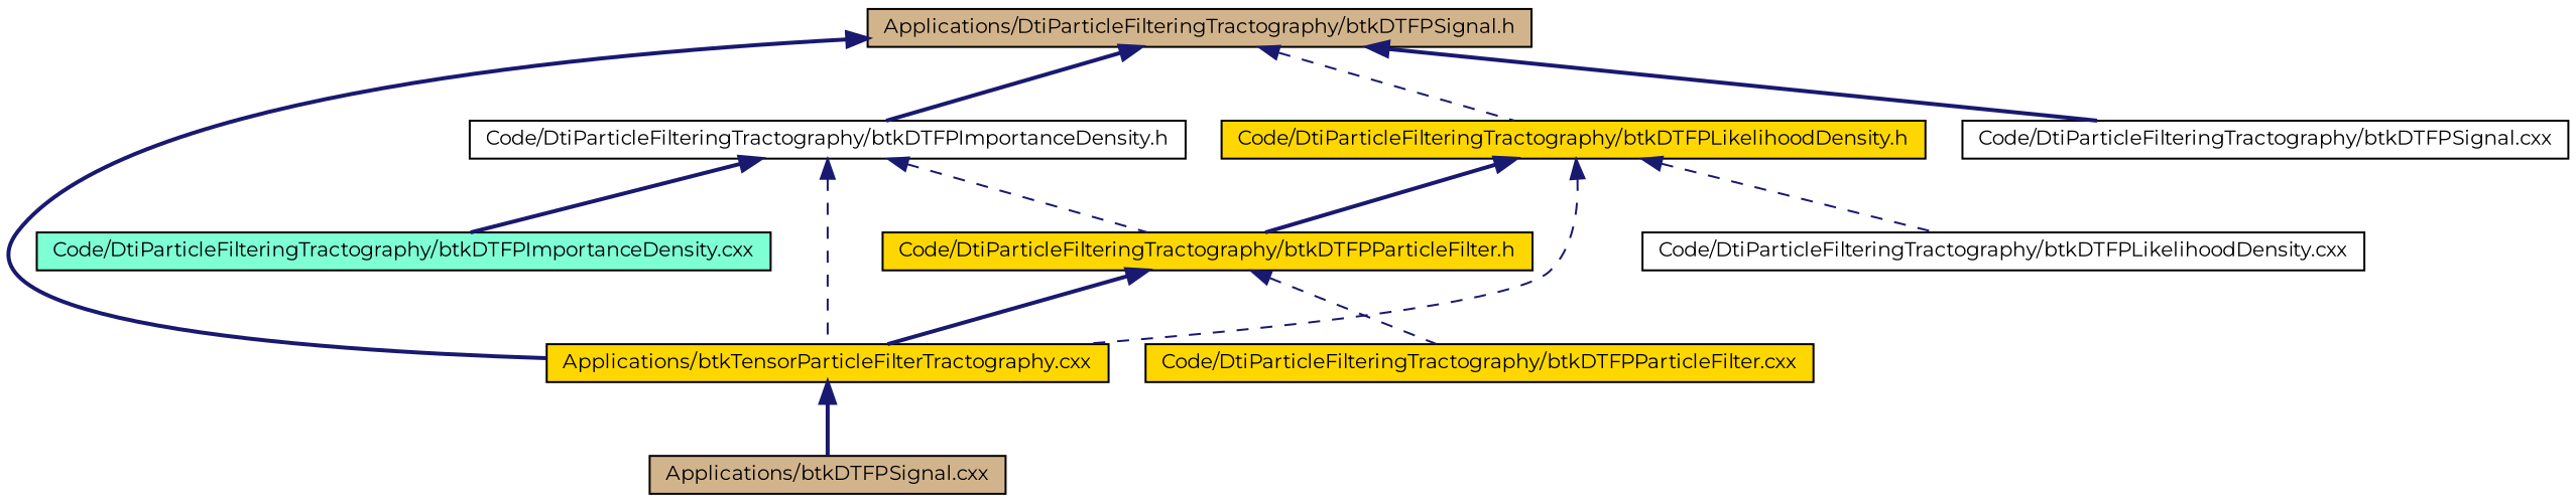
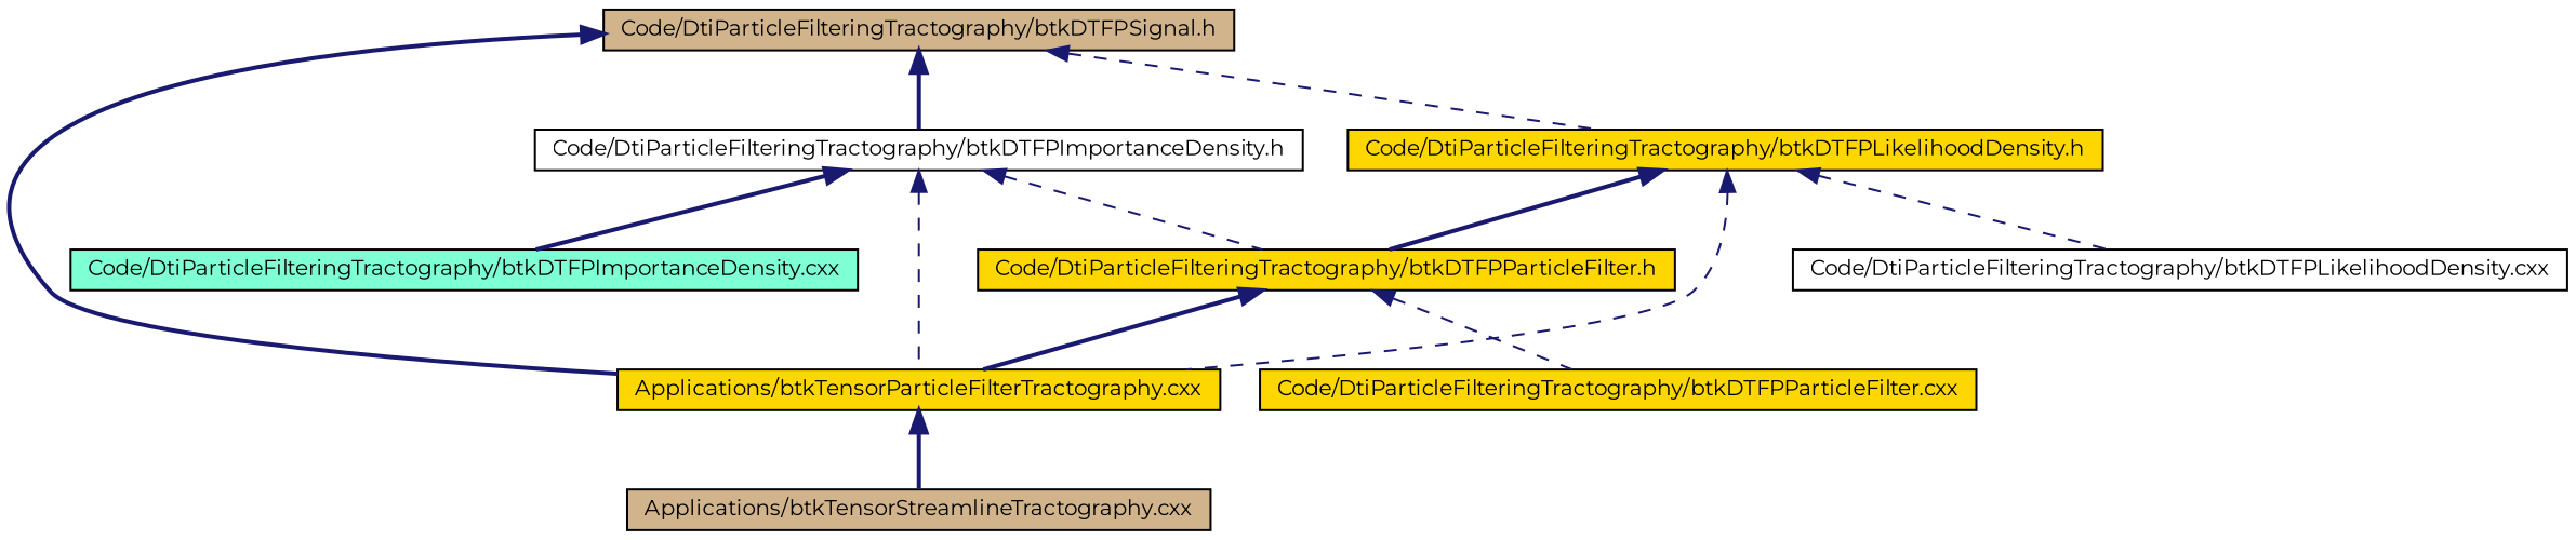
  digraph {
    fontname=Montserrat
    node [color=black fillcolor=gold fontname=Montserrat fontsize=10 shape=record style=filled]
    edge [color=midnightblue dir=back fontname=Montserrat fontsize=10 labelfontname="FreeSans.ttf" labelfontsize=10 style=bold]
-   n1 [fillcolor=tan fontcolor=black height=0.2 label="Applications/DtiParticleFilteringTractography/btkDTFPSignal.h" width=0.4]
+   n1 [fillcolor=tan fontcolor=black height=0.2 label="Code/DtiParticleFilteringTractography/btkDTFPSignal.h" width=0.4]
    n2 [height=0.2 label="Applications/btkTensorParticleFilterTractography.cxx" width=0.4]
    n3 [fillcolor=white height=0.2 label="Code/DtiParticleFilteringTractography/btkDTFPImportanceDensity.h" width=0.4]
    n4 [height=0.2 label="Code/DtiParticleFilteringTractography/btkDTFPLikelihoodDensity.h" width=0.4]
-   n5 [fillcolor=white height=0.2 label="Code/DtiParticleFilteringTractography/btkDTFPSignal.cxx" width=0.4]
-   n6 [fillcolor=tan height=0.2 label="Applications/btkDTFPSignal.cxx" width=0.4]
+   n6 [fillcolor=tan height=0.2 label="Applications/btkTensorStreamlineTractography.cxx" width=0.4]
    n7 [fillcolor=aquamarine height=0.2 label="Code/DtiParticleFilteringTractography/btkDTFPImportanceDensity.cxx" width=0.4]
    n8 [height=0.2 label="Code/DtiParticleFilteringTractography/btkDTFPParticleFilter.h" width=0.4]
    n9 [fillcolor=white height=0.2 label="Code/DtiParticleFilteringTractography/btkDTFPLikelihoodDensity.cxx" width=0.4]
    n10 [height=0.2 label="Code/DtiParticleFilteringTractography/btkDTFPParticleFilter.cxx" width=0.4]
    n1 -> n2
    n1 -> n3
    n1 -> n4 [style=dashed]
-   n1 -> n5
    n2 -> n6
    n3 -> n2 [style=dashed]
    n3 -> n7
    n3 -> n8 [style=dashed]
    n4 -> n2 [style=dashed]
    n4 -> n8
    n4 -> n9 [style=dashed]
    n8 -> n2
    n8 -> n10 [style=dashed]
  }
